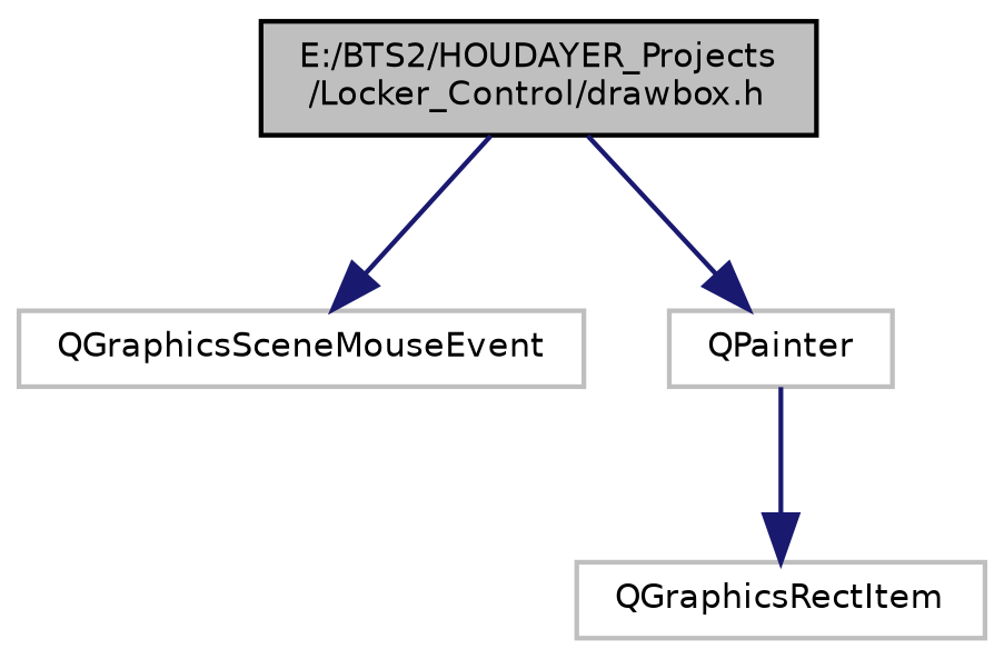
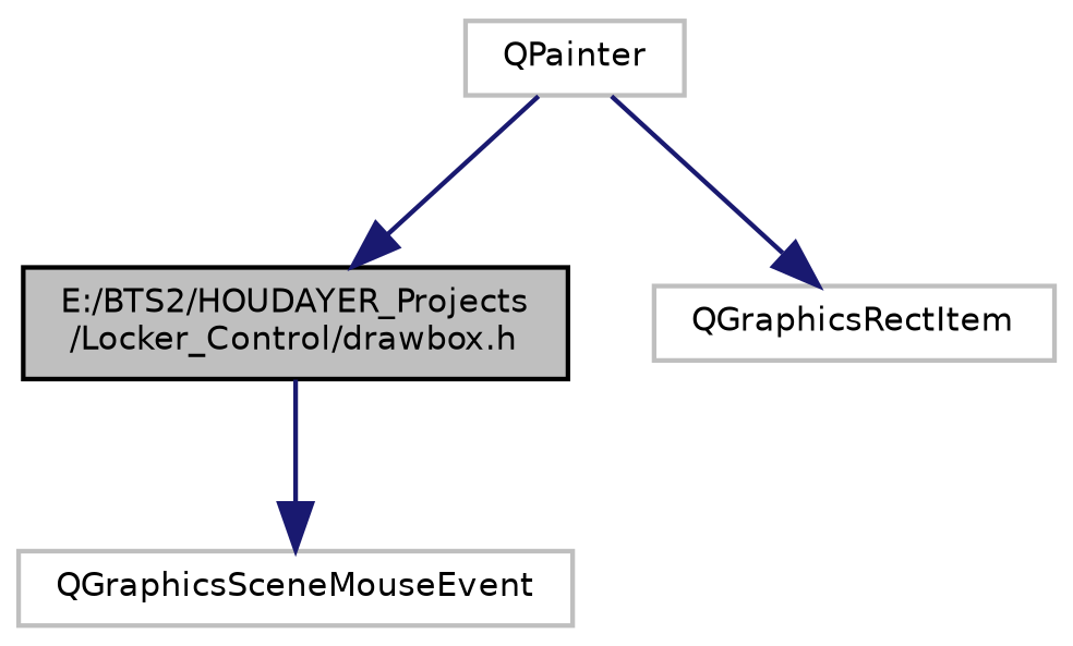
  digraph {
    node [color=grey75 fontname=Helvetica fontsize=7 shape=record]
    edge [color=midnightblue fontname=Helvetica fontsize=7 labelfontname=Helvetica labelfontsize=7 style=solid]
    n1 [color=black fillcolor=grey75 fontcolor=black height=0.2 label="E:/BTS2/HOUDAYER_Projects\l/Locker_Control/drawbox.h" style=filled width=0.4]
    n2 [height=0.2 label=QGraphicsSceneMouseEvent width=0.4]
    n3 [height=0.2 label=QPainter width=0.4]
    n4 [height=0.2 label=QGraphicsRectItem width=0.4]
    n1 -> n2
-   n1 -> n3
+   n3 -> n1
    n3 -> n4
  }
